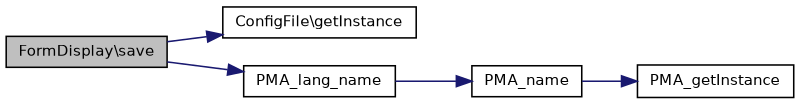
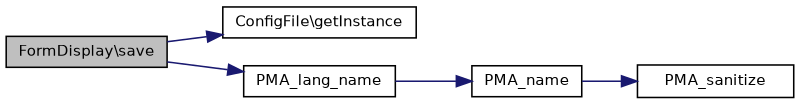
  digraph {
    rankdir=LR
    node [color=black fillcolor=white fontname=Helvetica fontsize=10 shape=record style=filled]
    edge [color=midnightblue fontname=Helvetica fontsize=10 labelfontname=Helvetica labelfontsize=10 style=solid]
    n1 [fillcolor=grey75 fontcolor=black height=0.2 label="FormDisplay\\save" width=0.4]
    n2 [height=0.2 label="ConfigFile\\getInstance" width=0.4]
    n3 [height=0.2 label=PMA_lang_name width=0.4]
    n4 [height=0.2 label=PMA_name width=0.4]
-   n5 [height=0.2 label=PMA_getInstance width=0.4]
+   n5 [height=0.2 label=PMA_sanitize width=0.4]
    n1 -> n2
    n1 -> n3
    n3 -> n4
    n4 -> n5
  }
